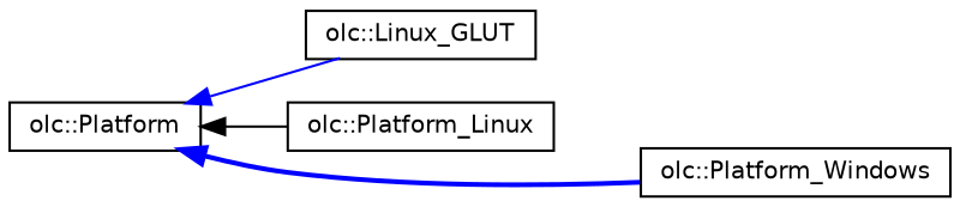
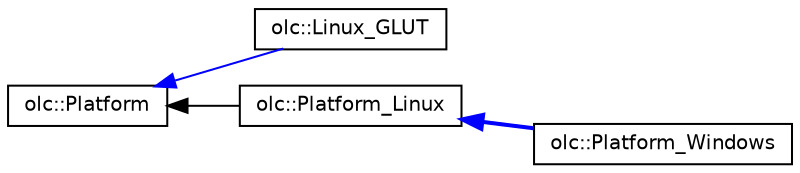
  digraph {
    rankdir=LR
    node [color=black fillcolor=white fontname=Helvetica fontsize=10 shape=record style=filled]
    edge [color=blue dir=back fontname=Helvetica fontsize=10 labelfontname=Helvetica labelfontsize=10 style=solid]
    n1 [height=0.2 label="olc::Platform" width=0.4]
    n2 [height=0.2 label="olc::Linux_GLUT" width=0.4]
    n3 [height=0.2 label="olc::Platform_Linux" width=0.4]
    n4 [height=0.2 label="olc::Platform_Windows" width=0.4]
    n1 -> n2
    n1 -> n3 [color=black]
-   n1 -> n4 [style=bold]
+   n3 -> n4 [style=bold]
  }
